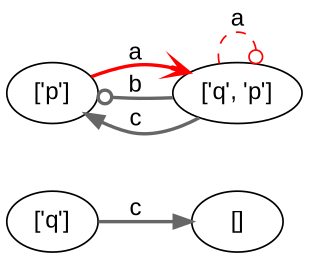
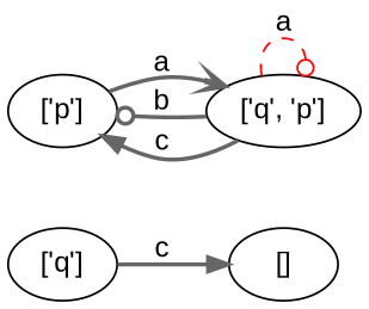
  digraph {
    fontname="Liberation Sans"
    rankdir=LR
    node [fontname="Liberation Sans"]
    edge [arrowhead=normal color=gray40 fontname="Liberation Sans" style=bold]
    "['q']"
    "[]"
    "['p']"
    "['q', 'p']"
    "['q']" -> "[]" [label=c]
-   "['p']" -> "['q', 'p']" [arrowhead=vee color=red label=a]
+   "['p']" -> "['q', 'p']" [arrowhead=vee label=a]
    "['q', 'p']" -> "['p']" [arrowhead=odot label=b]
    "['q', 'p']" -> "['p']" [label=c]
    "['q', 'p']" -> "['q', 'p']" [arrowhead=odot color=red label=a style=dashed]
  }
